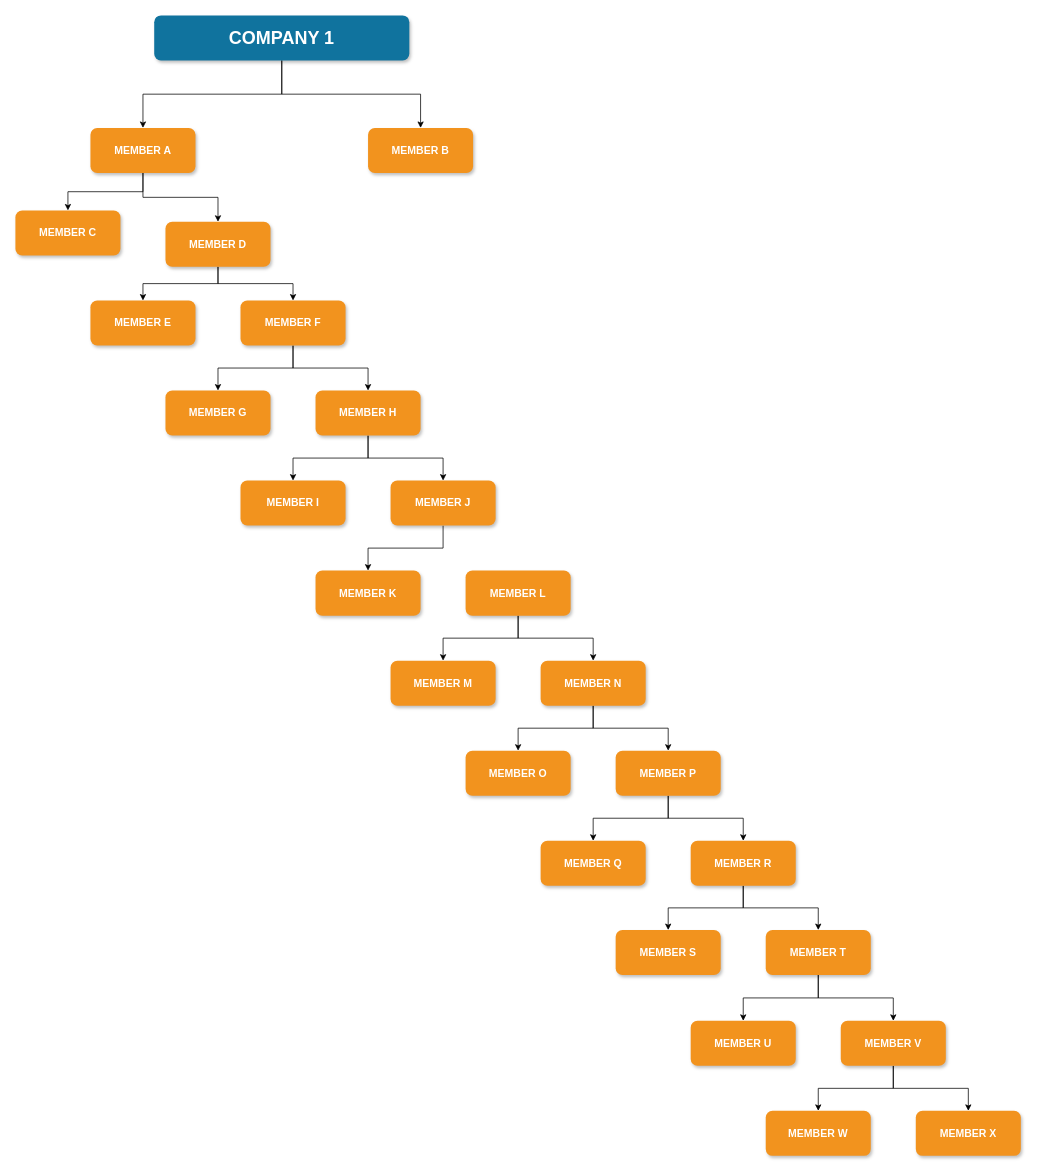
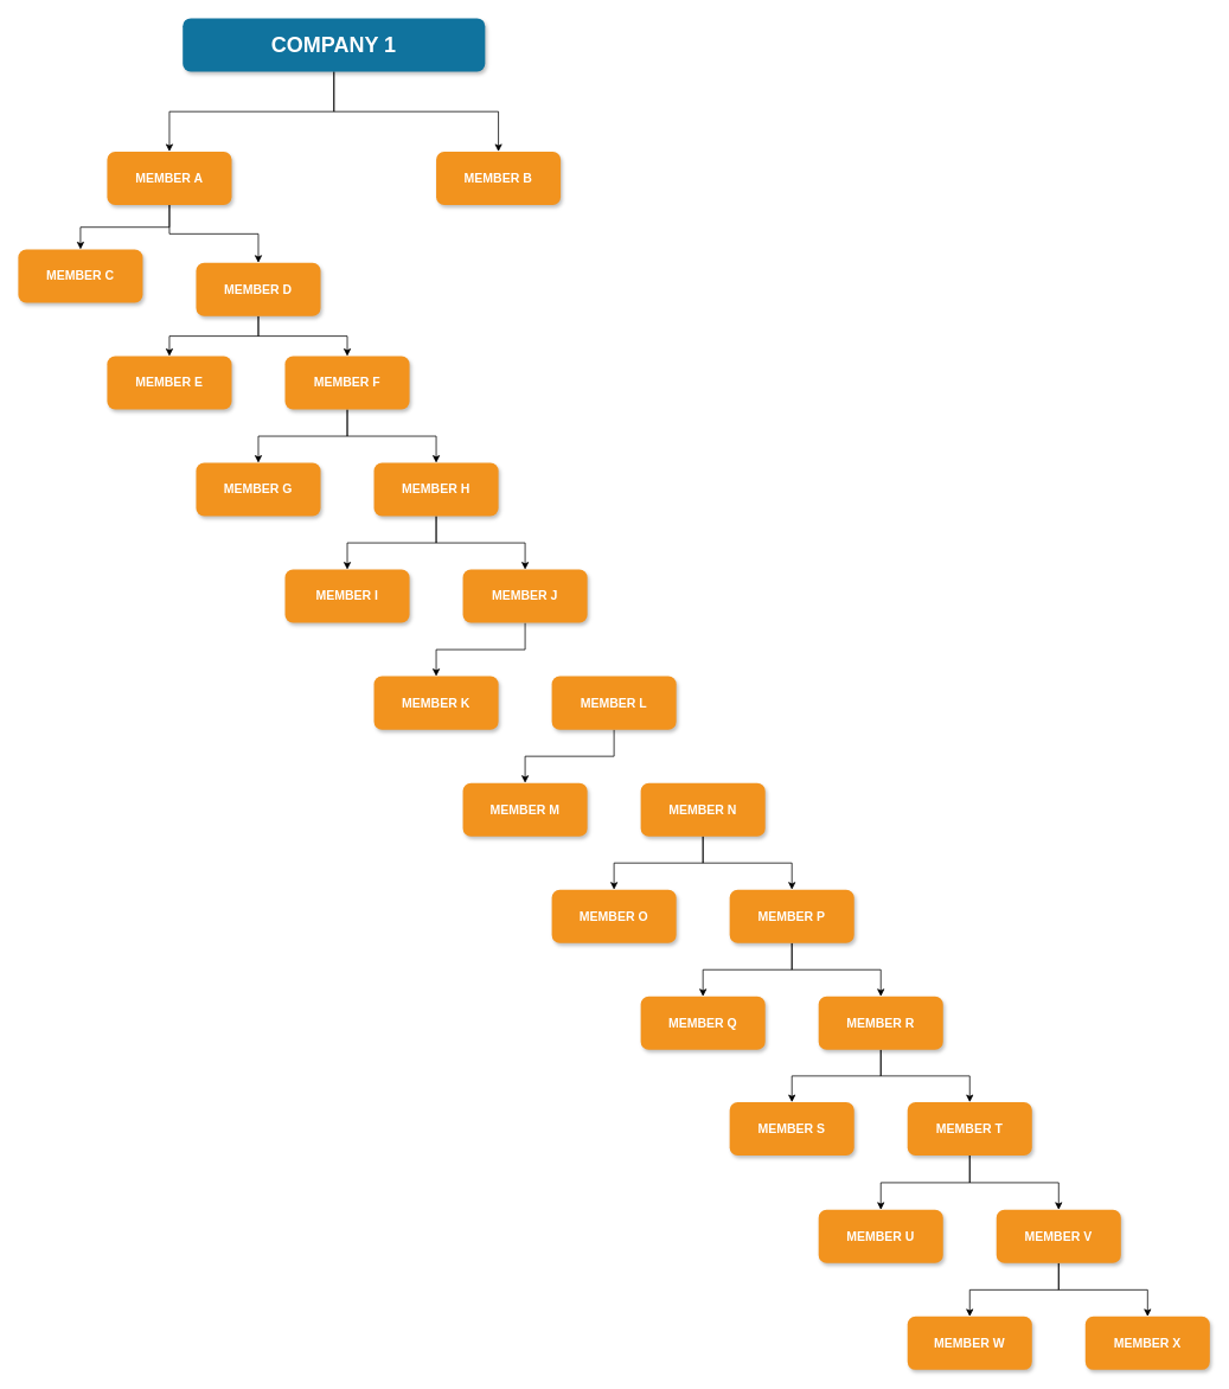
  <mxCell id="0" />
  <mxCell id="1" parent="0" />
  <mxCell id="2" style="edgeStyle=orthogonalEdgeStyle;rounded=0;orthogonalLoop=1;jettySize=auto;html=1;entryX=0.5;entryY=0;entryDx=0;entryDy=0;" edge="1" parent="1" source="4" target="7"><mxGeometry relative="1" as="geometry" /></mxCell>
  <mxCell id="3" style="edgeStyle=orthogonalEdgeStyle;rounded=0;orthogonalLoop=1;jettySize=auto;html=1;entryX=0.5;entryY=0;entryDx=0;entryDy=0;" edge="1" parent="1" source="4" target="8"><mxGeometry relative="1" as="geometry" /></mxCell>
  <mxCell id="4" value="COMPANY 1" style="whiteSpace=wrap;rounded=1;shadow=1;fillColor=#10739E;strokeColor=none;fontColor=#FFFFFF;fontStyle=1;fontSize=24" parent="1" vertex="1"><mxGeometry x="205" y="20" width="340" height="60" as="geometry" /></mxCell>
  <mxCell id="5" style="edgeStyle=orthogonalEdgeStyle;rounded=0;orthogonalLoop=1;jettySize=auto;html=1;entryX=0.5;entryY=0;entryDx=0;entryDy=0;" edge="1" parent="1" source="7" target="9"><mxGeometry relative="1" as="geometry" /></mxCell>
  <mxCell id="6" style="edgeStyle=orthogonalEdgeStyle;rounded=0;orthogonalLoop=1;jettySize=auto;html=1;entryX=0.5;entryY=0;entryDx=0;entryDy=0;" edge="1" parent="1" source="7" target="12"><mxGeometry relative="1" as="geometry" /></mxCell>
  <mxCell id="7" value="MEMBER A" style="whiteSpace=wrap;rounded=1;fillColor=#F2931E;strokeColor=none;shadow=1;fontColor=#FFFFFF;fontStyle=1;fontSize=14" parent="1" vertex="1"><mxGeometry x="120" y="170" width="140" height="60" as="geometry" /></mxCell>
  <mxCell id="8" value="MEMBER B" style="whiteSpace=wrap;rounded=1;fillColor=#F2931E;strokeColor=none;shadow=1;fontColor=#FFFFFF;fontStyle=1;fontSize=14" parent="1" vertex="1"><mxGeometry x="490" y="170" width="140" height="60" as="geometry" /></mxCell>
  <mxCell id="9" value="MEMBER C" style="whiteSpace=wrap;rounded=1;fillColor=#F2931E;strokeColor=none;shadow=1;fontColor=#FFFFFF;fontStyle=1;fontSize=14" vertex="1" parent="1"><mxGeometry x="20" y="280" width="140" height="60" as="geometry" /></mxCell>
  <mxCell id="10" style="edgeStyle=orthogonalEdgeStyle;rounded=0;orthogonalLoop=1;jettySize=auto;html=1;entryX=0.5;entryY=0;entryDx=0;entryDy=0;" edge="1" parent="1" source="12" target="13"><mxGeometry relative="1" as="geometry" /></mxCell>
  <mxCell id="11" style="edgeStyle=orthogonalEdgeStyle;rounded=0;orthogonalLoop=1;jettySize=auto;html=1;entryX=0.5;entryY=0;entryDx=0;entryDy=0;" edge="1" parent="1" source="12" target="16"><mxGeometry relative="1" as="geometry" /></mxCell>
  <mxCell id="12" value="MEMBER D" style="whiteSpace=wrap;rounded=1;fillColor=#F2931E;strokeColor=none;shadow=1;fontColor=#FFFFFF;fontStyle=1;fontSize=14" vertex="1" parent="1"><mxGeometry x="220" y="295" width="140" height="60" as="geometry" /></mxCell>
  <mxCell id="13" value="MEMBER E" style="whiteSpace=wrap;rounded=1;fillColor=#F2931E;strokeColor=none;shadow=1;fontColor=#FFFFFF;fontStyle=1;fontSize=14" vertex="1" parent="1"><mxGeometry x="120" y="400" width="140" height="60" as="geometry" /></mxCell>
  <mxCell id="14" style="edgeStyle=orthogonalEdgeStyle;rounded=0;orthogonalLoop=1;jettySize=auto;html=1;entryX=0.5;entryY=0;entryDx=0;entryDy=0;" edge="1" parent="1" source="16" target="17"><mxGeometry relative="1" as="geometry" /></mxCell>
  <mxCell id="15" style="edgeStyle=orthogonalEdgeStyle;rounded=0;orthogonalLoop=1;jettySize=auto;html=1;entryX=0.5;entryY=0;entryDx=0;entryDy=0;" edge="1" parent="1" source="16" target="20"><mxGeometry relative="1" as="geometry" /></mxCell>
  <mxCell id="16" value="MEMBER F" style="whiteSpace=wrap;rounded=1;fillColor=#F2931E;strokeColor=none;shadow=1;fontColor=#FFFFFF;fontStyle=1;fontSize=14" vertex="1" parent="1"><mxGeometry x="320" y="400" width="140" height="60" as="geometry" /></mxCell>
  <mxCell id="17" value="MEMBER G" style="whiteSpace=wrap;rounded=1;fillColor=#F2931E;strokeColor=none;shadow=1;fontColor=#FFFFFF;fontStyle=1;fontSize=14" vertex="1" parent="1"><mxGeometry x="220" y="520" width="140" height="60" as="geometry" /></mxCell>
  <mxCell id="18" style="edgeStyle=orthogonalEdgeStyle;rounded=0;orthogonalLoop=1;jettySize=auto;html=1;entryX=0.5;entryY=0;entryDx=0;entryDy=0;" edge="1" parent="1" source="20" target="21"><mxGeometry relative="1" as="geometry" /></mxCell>
  <mxCell id="19" style="edgeStyle=orthogonalEdgeStyle;rounded=0;orthogonalLoop=1;jettySize=auto;html=1;entryX=0.5;entryY=0;entryDx=0;entryDy=0;" edge="1" parent="1" source="20" target="23"><mxGeometry relative="1" as="geometry" /></mxCell>
  <mxCell id="20" value="MEMBER H" style="whiteSpace=wrap;rounded=1;fillColor=#F2931E;strokeColor=none;shadow=1;fontColor=#FFFFFF;fontStyle=1;fontSize=14" vertex="1" parent="1"><mxGeometry x="420" y="520" width="140" height="60" as="geometry" /></mxCell>
  <mxCell id="21" value="MEMBER I" style="whiteSpace=wrap;rounded=1;fillColor=#F2931E;strokeColor=none;shadow=1;fontColor=#FFFFFF;fontStyle=1;fontSize=14" vertex="1" parent="1"><mxGeometry x="320" y="640" width="140" height="60" as="geometry" /></mxCell>
  <mxCell id="22" style="edgeStyle=orthogonalEdgeStyle;rounded=0;orthogonalLoop=1;jettySize=auto;html=1;entryX=0.5;entryY=0;entryDx=0;entryDy=0;" edge="1" parent="1" source="23" target="24"><mxGeometry relative="1" as="geometry" /></mxCell>
  <mxCell id="23" value="MEMBER J" style="whiteSpace=wrap;rounded=1;fillColor=#F2931E;strokeColor=none;shadow=1;fontColor=#FFFFFF;fontStyle=1;fontSize=14" vertex="1" parent="1"><mxGeometry x="520" y="640" width="140" height="60" as="geometry" /></mxCell>
  <mxCell id="24" value="MEMBER K" style="whiteSpace=wrap;rounded=1;fillColor=#F2931E;strokeColor=none;shadow=1;fontColor=#FFFFFF;fontStyle=1;fontSize=14" vertex="1" parent="1"><mxGeometry x="420" y="760" width="140" height="60" as="geometry" /></mxCell>
  <mxCell id="25" style="edgeStyle=orthogonalEdgeStyle;rounded=0;orthogonalLoop=1;jettySize=auto;html=1;entryX=0.5;entryY=0;entryDx=0;entryDy=0;" edge="1" parent="1" source="27" target="28"><mxGeometry relative="1" as="geometry" /></mxCell>
- <mxCell id="26" style="edgeStyle=orthogonalEdgeStyle;rounded=0;orthogonalLoop=1;jettySize=auto;html=1;entryX=0.5;entryY=0;entryDx=0;entryDy=0;" edge="1" parent="1" source="27" target="31"><mxGeometry relative="1" as="geometry" /></mxCell>
  <mxCell id="27" value="MEMBER L" style="whiteSpace=wrap;rounded=1;fillColor=#F2931E;strokeColor=none;shadow=1;fontColor=#FFFFFF;fontStyle=1;fontSize=14" vertex="1" parent="1"><mxGeometry x="620" y="760" width="140" height="60" as="geometry" /></mxCell>
  <mxCell id="28" value="MEMBER M" style="whiteSpace=wrap;rounded=1;fillColor=#F2931E;strokeColor=none;shadow=1;fontColor=#FFFFFF;fontStyle=1;fontSize=14" vertex="1" parent="1"><mxGeometry x="520" y="880" width="140" height="60" as="geometry" /></mxCell>
  <mxCell id="29" style="edgeStyle=orthogonalEdgeStyle;rounded=0;orthogonalLoop=1;jettySize=auto;html=1;entryX=0.5;entryY=0;entryDx=0;entryDy=0;" edge="1" parent="1" source="31" target="32"><mxGeometry relative="1" as="geometry" /></mxCell>
  <mxCell id="30" style="edgeStyle=orthogonalEdgeStyle;rounded=0;orthogonalLoop=1;jettySize=auto;html=1;entryX=0.5;entryY=0;entryDx=0;entryDy=0;" edge="1" parent="1" source="31" target="35"><mxGeometry relative="1" as="geometry" /></mxCell>
  <mxCell id="31" value="MEMBER N" style="whiteSpace=wrap;rounded=1;fillColor=#F2931E;strokeColor=none;shadow=1;fontColor=#FFFFFF;fontStyle=1;fontSize=14" vertex="1" parent="1"><mxGeometry x="720" y="880" width="140" height="60" as="geometry" /></mxCell>
  <mxCell id="32" value="MEMBER O" style="whiteSpace=wrap;rounded=1;fillColor=#F2931E;strokeColor=none;shadow=1;fontColor=#FFFFFF;fontStyle=1;fontSize=14" vertex="1" parent="1"><mxGeometry x="620" y="1000" width="140" height="60" as="geometry" /></mxCell>
  <mxCell id="33" style="edgeStyle=orthogonalEdgeStyle;rounded=0;orthogonalLoop=1;jettySize=auto;html=1;entryX=0.5;entryY=0;entryDx=0;entryDy=0;" edge="1" parent="1" source="35" target="36"><mxGeometry relative="1" as="geometry" /></mxCell>
  <mxCell id="34" style="edgeStyle=orthogonalEdgeStyle;rounded=0;orthogonalLoop=1;jettySize=auto;html=1;" edge="1" parent="1" source="35" target="39"><mxGeometry relative="1" as="geometry" /></mxCell>
  <mxCell id="35" value="MEMBER P" style="whiteSpace=wrap;rounded=1;fillColor=#F2931E;strokeColor=none;shadow=1;fontColor=#FFFFFF;fontStyle=1;fontSize=14" vertex="1" parent="1"><mxGeometry x="820" y="1000" width="140" height="60" as="geometry" /></mxCell>
  <mxCell id="36" value="MEMBER Q" style="whiteSpace=wrap;rounded=1;fillColor=#F2931E;strokeColor=none;shadow=1;fontColor=#FFFFFF;fontStyle=1;fontSize=14" vertex="1" parent="1"><mxGeometry x="720" y="1120" width="140" height="60" as="geometry" /></mxCell>
  <mxCell id="37" style="edgeStyle=orthogonalEdgeStyle;rounded=0;orthogonalLoop=1;jettySize=auto;html=1;entryX=0.5;entryY=0;entryDx=0;entryDy=0;" edge="1" parent="1" source="39" target="40"><mxGeometry relative="1" as="geometry" /></mxCell>
  <mxCell id="38" style="edgeStyle=orthogonalEdgeStyle;rounded=0;orthogonalLoop=1;jettySize=auto;html=1;entryX=0.5;entryY=0;entryDx=0;entryDy=0;" edge="1" parent="1" source="39" target="43"><mxGeometry relative="1" as="geometry" /></mxCell>
  <mxCell id="39" value="MEMBER R" style="whiteSpace=wrap;rounded=1;fillColor=#F2931E;strokeColor=none;shadow=1;fontColor=#FFFFFF;fontStyle=1;fontSize=14" vertex="1" parent="1"><mxGeometry x="920" y="1120" width="140" height="60" as="geometry" /></mxCell>
  <mxCell id="40" value="MEMBER S" style="whiteSpace=wrap;rounded=1;fillColor=#F2931E;strokeColor=none;shadow=1;fontColor=#FFFFFF;fontStyle=1;fontSize=14" vertex="1" parent="1"><mxGeometry x="820" y="1239" width="140" height="60" as="geometry" /></mxCell>
  <mxCell id="41" style="edgeStyle=orthogonalEdgeStyle;rounded=0;orthogonalLoop=1;jettySize=auto;html=1;entryX=0.5;entryY=0;entryDx=0;entryDy=0;" edge="1" parent="1" source="43" target="44"><mxGeometry relative="1" as="geometry" /></mxCell>
  <mxCell id="42" style="edgeStyle=orthogonalEdgeStyle;rounded=0;orthogonalLoop=1;jettySize=auto;html=1;" edge="1" parent="1" source="43" target="47"><mxGeometry relative="1" as="geometry" /></mxCell>
  <mxCell id="43" value="MEMBER T" style="whiteSpace=wrap;rounded=1;fillColor=#F2931E;strokeColor=none;shadow=1;fontColor=#FFFFFF;fontStyle=1;fontSize=14" vertex="1" parent="1"><mxGeometry x="1020" y="1239" width="140" height="60" as="geometry" /></mxCell>
  <mxCell id="44" value="MEMBER U" style="whiteSpace=wrap;rounded=1;fillColor=#F2931E;strokeColor=none;shadow=1;fontColor=#FFFFFF;fontStyle=1;fontSize=14" vertex="1" parent="1"><mxGeometry x="920" y="1360" width="140" height="60" as="geometry" /></mxCell>
  <mxCell id="45" style="edgeStyle=orthogonalEdgeStyle;rounded=0;orthogonalLoop=1;jettySize=auto;html=1;entryX=0.5;entryY=0;entryDx=0;entryDy=0;" edge="1" parent="1" source="47" target="48"><mxGeometry relative="1" as="geometry" /></mxCell>
  <mxCell id="46" style="edgeStyle=orthogonalEdgeStyle;rounded=0;orthogonalLoop=1;jettySize=auto;html=1;entryX=0.5;entryY=0;entryDx=0;entryDy=0;" edge="1" parent="1" source="47" target="49"><mxGeometry relative="1" as="geometry" /></mxCell>
  <mxCell id="47" value="MEMBER V" style="whiteSpace=wrap;rounded=1;fillColor=#F2931E;strokeColor=none;shadow=1;fontColor=#FFFFFF;fontStyle=1;fontSize=14" vertex="1" parent="1"><mxGeometry x="1120" y="1360" width="140" height="60" as="geometry" /></mxCell>
  <mxCell id="48" value="MEMBER W" style="whiteSpace=wrap;rounded=1;fillColor=#F2931E;strokeColor=none;shadow=1;fontColor=#FFFFFF;fontStyle=1;fontSize=14" vertex="1" parent="1"><mxGeometry x="1020" y="1480" width="140" height="60" as="geometry" /></mxCell>
  <mxCell id="49" value="MEMBER X" style="whiteSpace=wrap;rounded=1;fillColor=#F2931E;strokeColor=none;shadow=1;fontColor=#FFFFFF;fontStyle=1;fontSize=14" vertex="1" parent="1"><mxGeometry x="1220" y="1480" width="140" height="60" as="geometry" /></mxCell>
